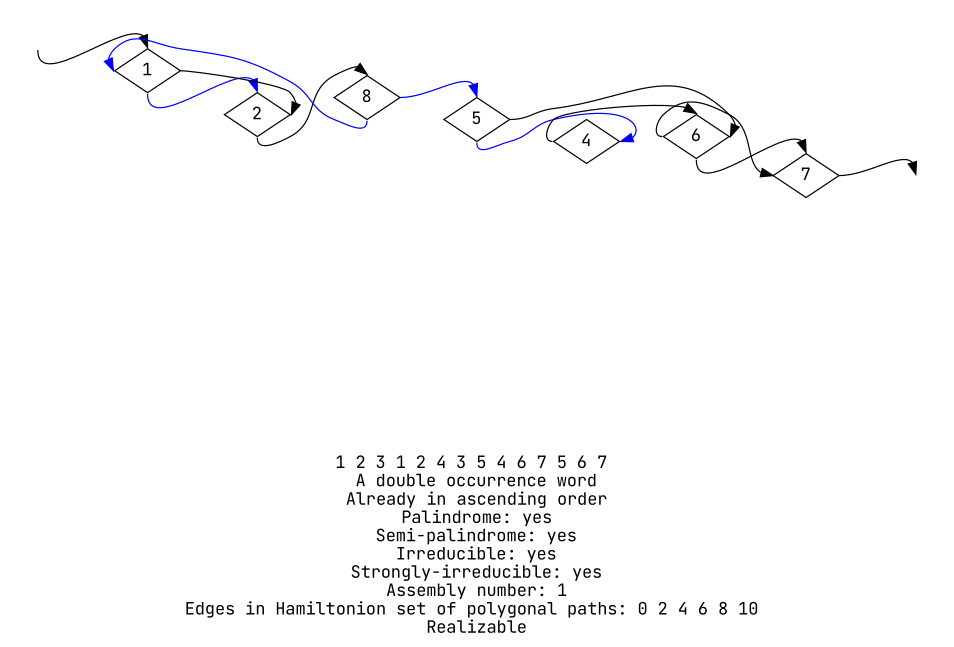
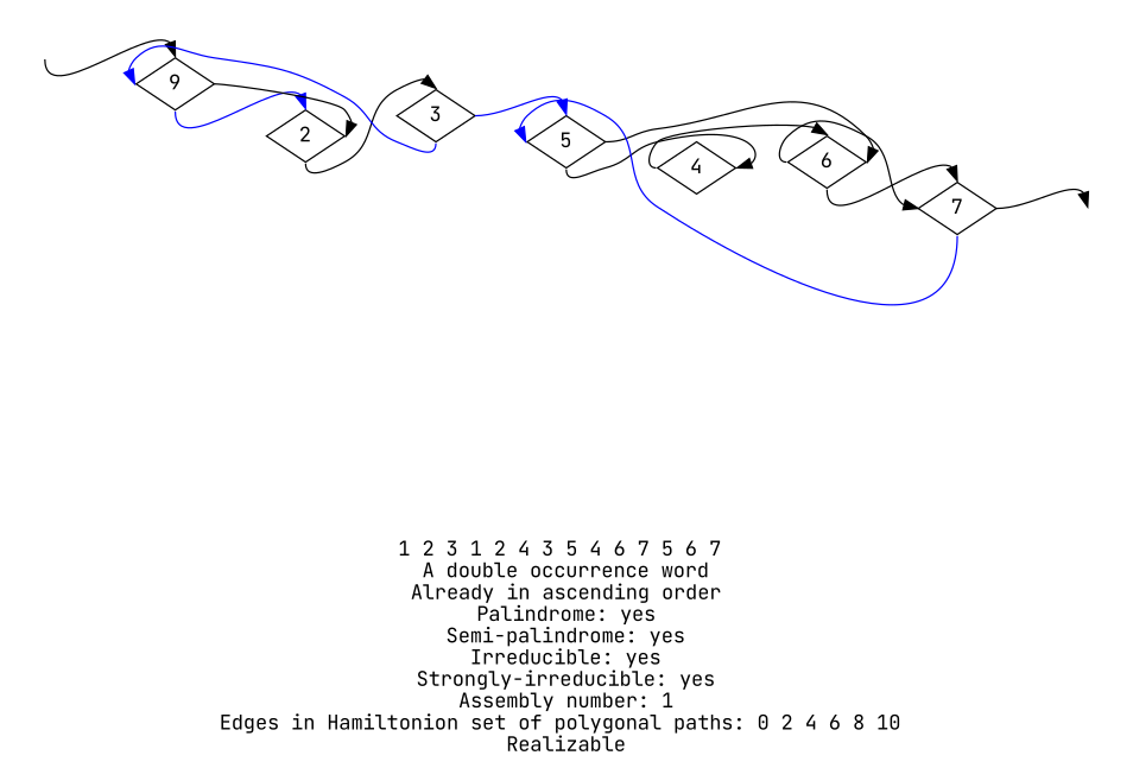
  digraph {
    fontname="JetBrains Mono"
    label="1 2 3 1 2 4 3 5 4 6 7 5 6 7 \nA double occurrence word\nAlready in ascending order\nPalindrome: yes\nSemi-palindrome: yes\nIrreducible: yes\nStrongly-irreducible: yes\nAssembly number: 1\nEdges in Hamiltonion set of polygonal paths: 0 2 4 6 8 10 \nRealizable\n"
    rankdir=LR
    node [fontname="JetBrains Mono" shape=diamond]
    edge [fontname="JetBrains Mono" headport=n tailport=s]
    a [style=invis]
-   1
+   1 [label=9]
    2
    b [style=invis]
-   3 [label=8]
+   3
    5
    4
    6
    7
    a -> 1
    1 -> 2 [color=blue]
    1 -> 2 [headport=e tailport=e]
    2 -> 3
    3 -> 1 [color=blue headport=w]
    3 -> 5 [color=blue tailport=e]
-   5 -> 4 [headport=e color=blue]
+   5 -> 4 [headport=e]
    5 -> 6 [headport=e tailport=e]
    4 -> 6 [color=black tailport=w]
    6 -> 7
    6 -> 7 [headport=w tailport=w]
    7 -> b [tailport=e]
+   7 -> 5 [color=blue headport=w]
  }
